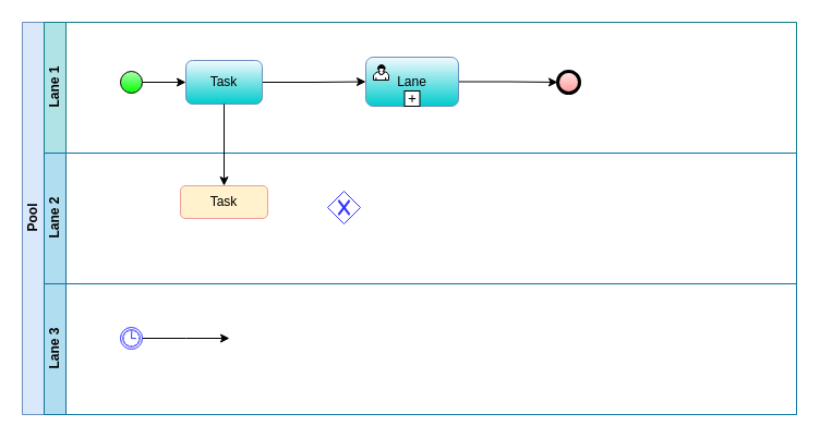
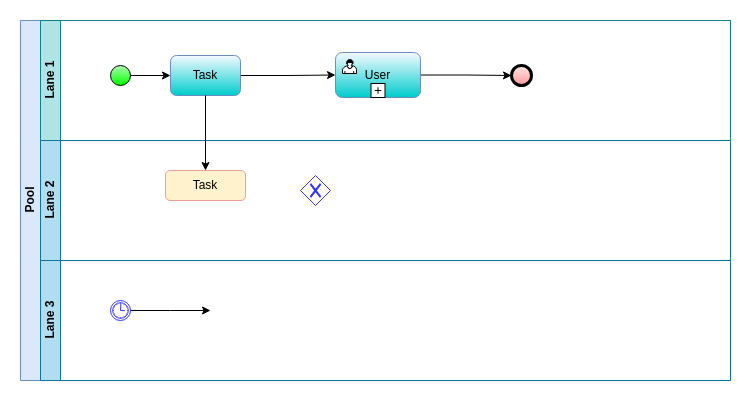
  <mxCell id="0" />
  <mxCell id="1" parent="0" />
  <mxCell id="2" value="Pool" style="swimlane;html=1;childLayout=stackLayout;resizeParent=1;resizeParentMax=0;horizontal=0;startSize=20;horizontalStack=0;fillColor=#dae8fc;strokeColor=#6c8ebf;noLabel=0;flipV=0;flipH=0;direction=east;perimeter=trianglePerimeter;recursiveResize=1;container=0;autosize=1;" parent="1" vertex="1"><mxGeometry x="20" y="20" width="710" height="360" as="geometry" /></mxCell>
  <mxCell id="3" value="Lane 1" style="swimlane;html=1;startSize=20;horizontal=0;fillColor=#b0e3e6;strokeColor=#0e8088;swimlaneLine=1;perimeter=backbonePerimeter;" parent="2" vertex="1"><mxGeometry x="20" width="690" height="120" as="geometry" /></mxCell>
  <mxCell id="4" style="edgeStyle=orthogonalEdgeStyle;rounded=0;orthogonalLoop=1;jettySize=auto;html=1;entryX=0;entryY=0.5;entryDx=0;entryDy=0;" edge="1" parent="3" source="5" target="7"><mxGeometry relative="1" as="geometry" /></mxCell>
  <mxCell id="5" value="Task" style="shape=ext;rounded=1;html=1;whiteSpace=wrap;fillColor=#00CCCC;strokeColor=#6c8ebf;gradientColor=#F5FAFF;gradientDirection=north;glass=0;comic=0;shadow=0;" parent="3" vertex="1"><mxGeometry x="130" y="35" width="70" height="40" as="geometry" /></mxCell>
  <mxCell id="6" style="edgeStyle=orthogonalEdgeStyle;rounded=0;orthogonalLoop=1;jettySize=auto;html=1;entryX=0;entryY=0.5;entryDx=0;entryDy=0;" edge="1" parent="3" source="7" target="12"><mxGeometry relative="1" as="geometry" /></mxCell>
- <mxCell id="7" value="Lane" style="html=1;whiteSpace=wrap;rounded=1;strokeColor=#6c8ebf;fillColor=#00CCCC;autosize=0;treeFolding=0;treeMoving=0;absoluteArcSize=0;shadow=0;gradientColor=#F5FAFF;gradientDirection=north;glass=0;" parent="3" vertex="1"><mxGeometry x="295" y="32" width="85" height="45" as="geometry" /></mxCell>
+ <mxCell id="7" value="User" style="html=1;whiteSpace=wrap;rounded=1;strokeColor=#6c8ebf;fillColor=#00CCCC;autosize=0;treeFolding=0;treeMoving=0;absoluteArcSize=0;shadow=0;gradientColor=#F5FAFF;gradientDirection=north;glass=0;" parent="3" vertex="1"><mxGeometry x="295" y="32" width="85" height="45" as="geometry" /></mxCell>
  <mxCell id="8" value="" style="html=1;shape=mxgraph.bpmn.user_task;outlineConnect=0;" parent="7" vertex="1"><mxGeometry width="14" height="14" relative="1" as="geometry"><mxPoint x="7" y="7" as="offset" /></mxGeometry></mxCell>
  <mxCell id="9" value="" style="html=1;shape=plus;outlineConnect=0;" parent="7" vertex="1"><mxGeometry x="0.5" y="1" width="14" height="14" relative="1" as="geometry"><mxPoint x="-7" y="-14" as="offset" /></mxGeometry></mxCell>
  <mxCell id="10" style="edgeStyle=orthogonalEdgeStyle;rounded=0;orthogonalLoop=1;jettySize=auto;html=1;" edge="1" parent="3" source="11" target="5"><mxGeometry relative="1" as="geometry" /></mxCell>
  <mxCell id="11" value="" style="shape=mxgraph.bpmn.shape;html=1;verticalLabelPosition=bottom;labelBackgroundColor=#ffffff;verticalAlign=top;align=center;perimeter=ellipsePerimeter;outlineConnect=0;outline=standard;symbol=general;fillColor=#00FF00;gradientColor=#ADFFB0;gradientDirection=north;" vertex="1" parent="3"><mxGeometry x="70" y="45" width="20" height="20" as="geometry" /></mxCell>
  <mxCell id="12" value="" style="shape=mxgraph.bpmn.shape;html=1;verticalLabelPosition=bottom;labelBackgroundColor=#ffffff;verticalAlign=top;align=center;perimeter=ellipsePerimeter;outlineConnect=0;outline=end;symbol=general;fillColor=#FF9999;gradientColor=#FFE9E6;gradientDirection=north;" vertex="1" parent="3"><mxGeometry x="471" y="45" width="20" height="20" as="geometry" /></mxCell>
  <mxCell id="13" value="Lane 2" style="swimlane;html=1;startSize=20;horizontal=0;fillColor=#b1ddf0;strokeColor=#10739e;" parent="2" vertex="1"><mxGeometry x="20" y="120" width="690" height="120" as="geometry" /></mxCell>
  <mxCell id="14" value="Task" style="shape=ext;rounded=1;html=1;whiteSpace=wrap;fillColor=#fff2cc;strokeColor=#F19C99;" parent="13" vertex="1"><mxGeometry x="125" y="30" width="80" height="30" as="geometry" /></mxCell>
  <mxCell id="15" value="" style="shape=mxgraph.bpmn.shape;html=1;verticalLabelPosition=bottom;labelBackgroundColor=#ffffff;verticalAlign=top;align=center;perimeter=rhombusPerimeter;background=gateway;outlineConnect=0;outline=none;symbol=exclusiveGw;strokeColor=#3333FF;fillColor=none;" parent="13" vertex="1"><mxGeometry x="260" y="35" width="30" height="30" as="geometry" /></mxCell>
  <mxCell id="16" value="Lane 3" style="swimlane;html=1;startSize=20;horizontal=0;fillColor=#b1ddf0;strokeColor=#10739e;" parent="2" vertex="1"><mxGeometry x="20" y="240" width="690" height="120" as="geometry" /></mxCell>
  <mxCell id="17" value="" style="edgeStyle=orthogonalEdgeStyle;rounded=0;orthogonalLoop=1;jettySize=auto;html=1;" edge="1" parent="16" source="18"><mxGeometry relative="1" as="geometry"><mxPoint x="170" y="50" as="targetPoint" /></mxGeometry></mxCell>
  <mxCell id="18" value="" style="shape=mxgraph.bpmn.shape;html=1;verticalLabelPosition=bottom;labelBackgroundColor=#ffffff;verticalAlign=top;align=center;perimeter=ellipsePerimeter;outlineConnect=0;outline=standard;symbol=timer;strokeColor=#3333FF;fillColor=none;" parent="16" vertex="1"><mxGeometry x="70" y="40" width="20" height="20" as="geometry" /></mxCell>
  <mxCell id="19" style="edgeStyle=orthogonalEdgeStyle;rounded=0;orthogonalLoop=1;jettySize=auto;html=1;exitX=0.5;exitY=1;exitDx=0;exitDy=0;entryX=0.5;entryY=0;entryDx=0;entryDy=0;" parent="2" source="5" target="14" edge="1"><mxGeometry relative="1" as="geometry" /></mxCell>
